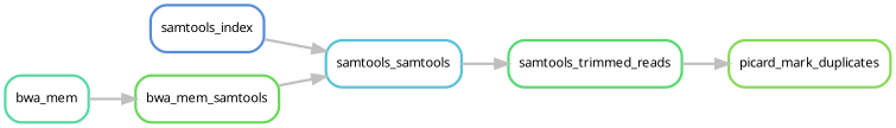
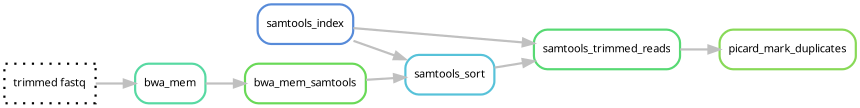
  digraph {
    bgcolor=white
    rankdir=LR
    node [fontname=sans fontsize=10 penwidth=2 shape=box style=rounded]
    edge [color=grey penwidth=2]
    n1 [color="0.27 0.6 0.85" label=picard_mark_duplicates]
    n2 [color="0.37 0.6 0.85" label=samtools_trimmed_reads]
-   n3 [color="0.53 0.6 0.85" label=samtools_samtools]
+   n3 [color="0.53 0.6 0.85" label=samtools_sort]
    n4 [color="0.60 0.6 0.85" label=samtools_index]
    n5 [color="0.31 0.6 0.85" label=bwa_mem_samtools]
    n6 [color="0.43 0.6 0.85" label=bwa_mem]
+   n7 [color="0.0 0.0 0.0" label="trimmed fastq" style=dotted]
    n2 -> n1
    n3 -> n2
+   n4 -> n2
    n4 -> n3
    n5 -> n3
    n6 -> n5
+   n7 -> n6
  }
